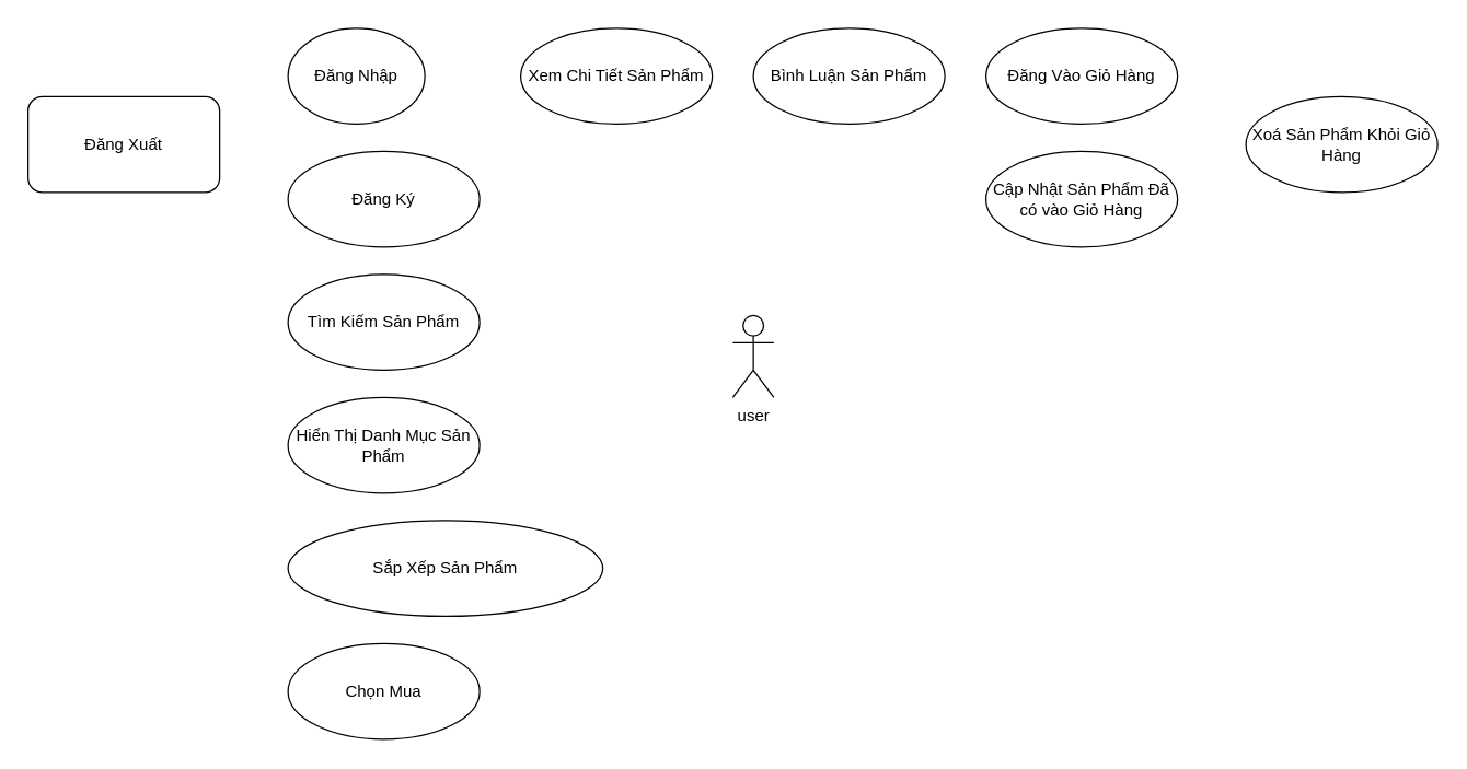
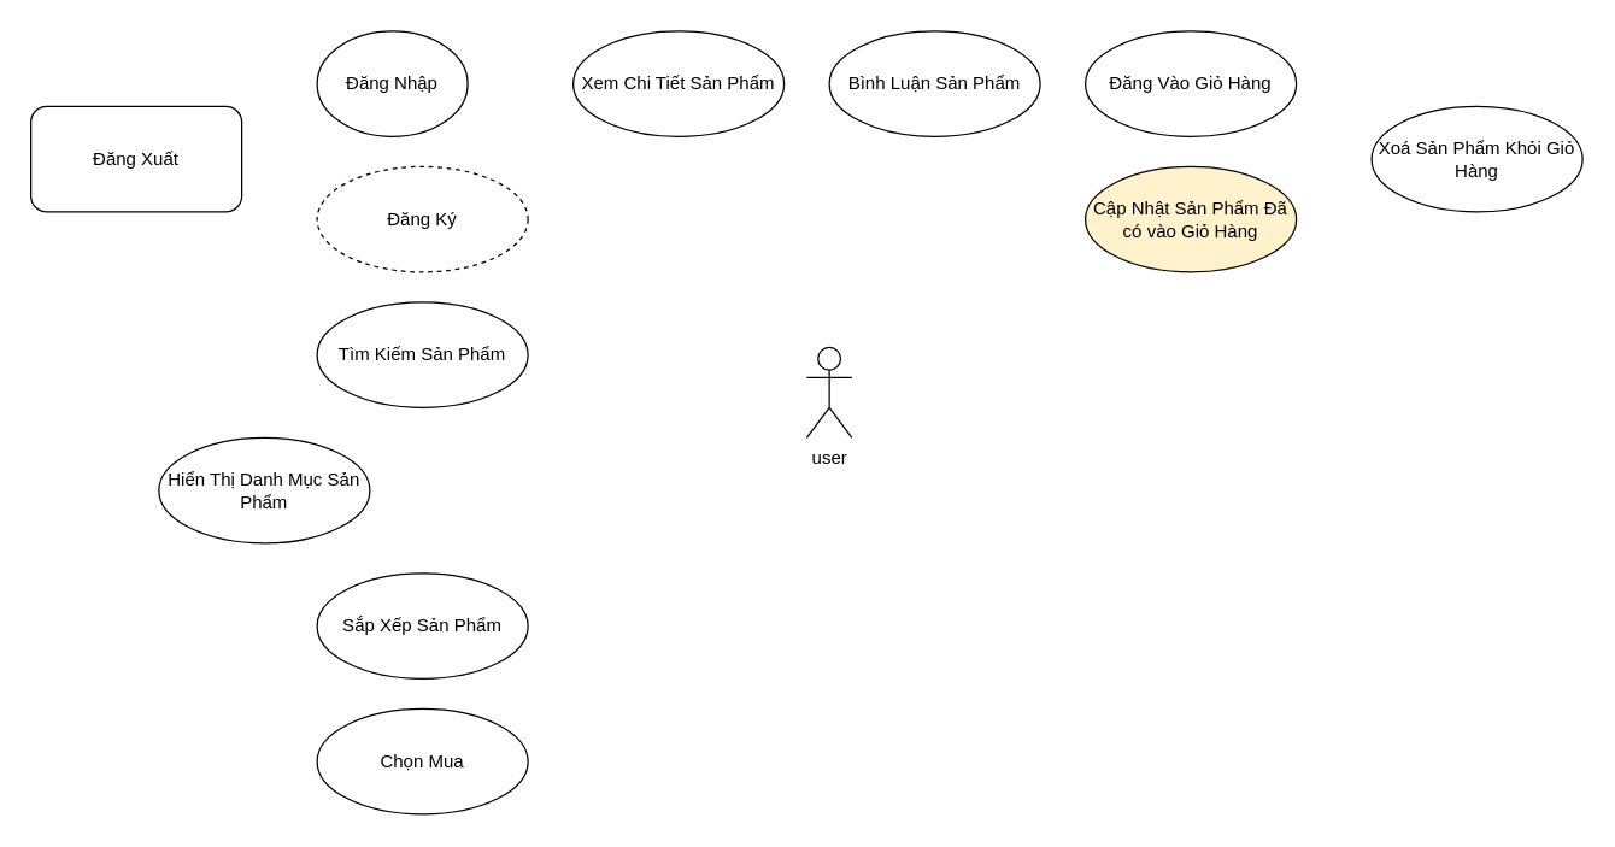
  <mxCell id="0" />
  <mxCell id="1" parent="0" />
  <mxCell id="2" value="user&lt;br&gt;" style="shape=umlActor;verticalLabelPosition=bottom;verticalAlign=top;html=1;outlineConnect=0;" vertex="1" parent="1"><mxGeometry x="535" y="230" width="30" height="60" as="geometry" /></mxCell>
  <mxCell id="3" value="Đăng Nhập" style="ellipse;whiteSpace=wrap;html=1;" vertex="1" parent="1"><mxGeometry x="210" y="20" width="100" height="70" as="geometry" /></mxCell>
- <mxCell id="4" value="Đăng Ký" style="ellipse;whiteSpace=wrap;html=1;" vertex="1" parent="1"><mxGeometry x="210" y="110" width="140" height="70" as="geometry" /></mxCell>
+ <mxCell id="4" value="Đăng Ký" style="ellipse;whiteSpace=wrap;html=1;dashed=1;" vertex="1" parent="1"><mxGeometry x="210" y="110" width="140" height="70" as="geometry" /></mxCell>
  <mxCell id="5" value="Đăng Xuất" style="whiteSpace=wrap;html=1;rounded=1;" vertex="1" parent="1"><mxGeometry x="20" y="70" width="140" height="70" as="geometry" /></mxCell>
  <mxCell id="6" value="Tìm Kiếm Sản Phẩm" style="ellipse;whiteSpace=wrap;html=1;" vertex="1" parent="1"><mxGeometry x="210" y="200" width="140" height="70" as="geometry" /></mxCell>
- <mxCell id="7" value="Hiển Thị Danh Mục Sản Phẩm" style="ellipse;whiteSpace=wrap;html=1;" vertex="1" parent="1"><mxGeometry x="210" y="290" width="140" height="70" as="geometry" /></mxCell>
- <mxCell id="8" value="Sắp Xếp Sản Phẩm" style="ellipse;whiteSpace=wrap;html=1;" vertex="1" parent="1"><mxGeometry x="210" y="380" width="230" height="70" as="geometry" /></mxCell>
+ <mxCell id="7" value="Hiển Thị Danh Mục Sản Phẩm" style="ellipse;whiteSpace=wrap;html=1;" vertex="1" parent="1"><mxGeometry x="105" y="290" width="140" height="70" as="geometry" /></mxCell>
+ <mxCell id="8" value="Sắp Xếp Sản Phẩm" style="ellipse;whiteSpace=wrap;html=1;" vertex="1" parent="1"><mxGeometry x="210" y="380" width="140" height="70" as="geometry" /></mxCell>
  <mxCell id="9" value="Chọn Mua" style="ellipse;whiteSpace=wrap;html=1;" vertex="1" parent="1"><mxGeometry x="210" y="470" width="140" height="70" as="geometry" /></mxCell>
  <mxCell id="10" value="Xem Chi Tiết Sản Phẩm" style="ellipse;whiteSpace=wrap;html=1;" vertex="1" parent="1"><mxGeometry x="380" y="20" width="140" height="70" as="geometry" /></mxCell>
  <mxCell id="11" value="Bình Luận Sản Phẩm" style="ellipse;whiteSpace=wrap;html=1;" vertex="1" parent="1"><mxGeometry x="550" y="20" width="140" height="70" as="geometry" /></mxCell>
  <mxCell id="12" value="Đăng Vào Giỏ Hàng" style="ellipse;whiteSpace=wrap;html=1;" vertex="1" parent="1"><mxGeometry x="720" y="20" width="140" height="70" as="geometry" /></mxCell>
- <mxCell id="13" value="Cập Nhật Sản Phẩm Đã có vào Giỏ Hàng" style="ellipse;whiteSpace=wrap;html=1;" vertex="1" parent="1"><mxGeometry x="720" y="110" width="140" height="70" as="geometry" /></mxCell>
+ <mxCell id="13" value="Cập Nhật Sản Phẩm Đã có vào Giỏ Hàng" style="ellipse;whiteSpace=wrap;html=1;fillColor=#fff2cc;" vertex="1" parent="1"><mxGeometry x="720" y="110" width="140" height="70" as="geometry" /></mxCell>
  <mxCell id="14" value="Xoá Sản Phẩm Khỏi Giỏ Hàng" style="ellipse;whiteSpace=wrap;html=1;" vertex="1" parent="1"><mxGeometry x="910" y="70" width="140" height="70" as="geometry" /></mxCell>
